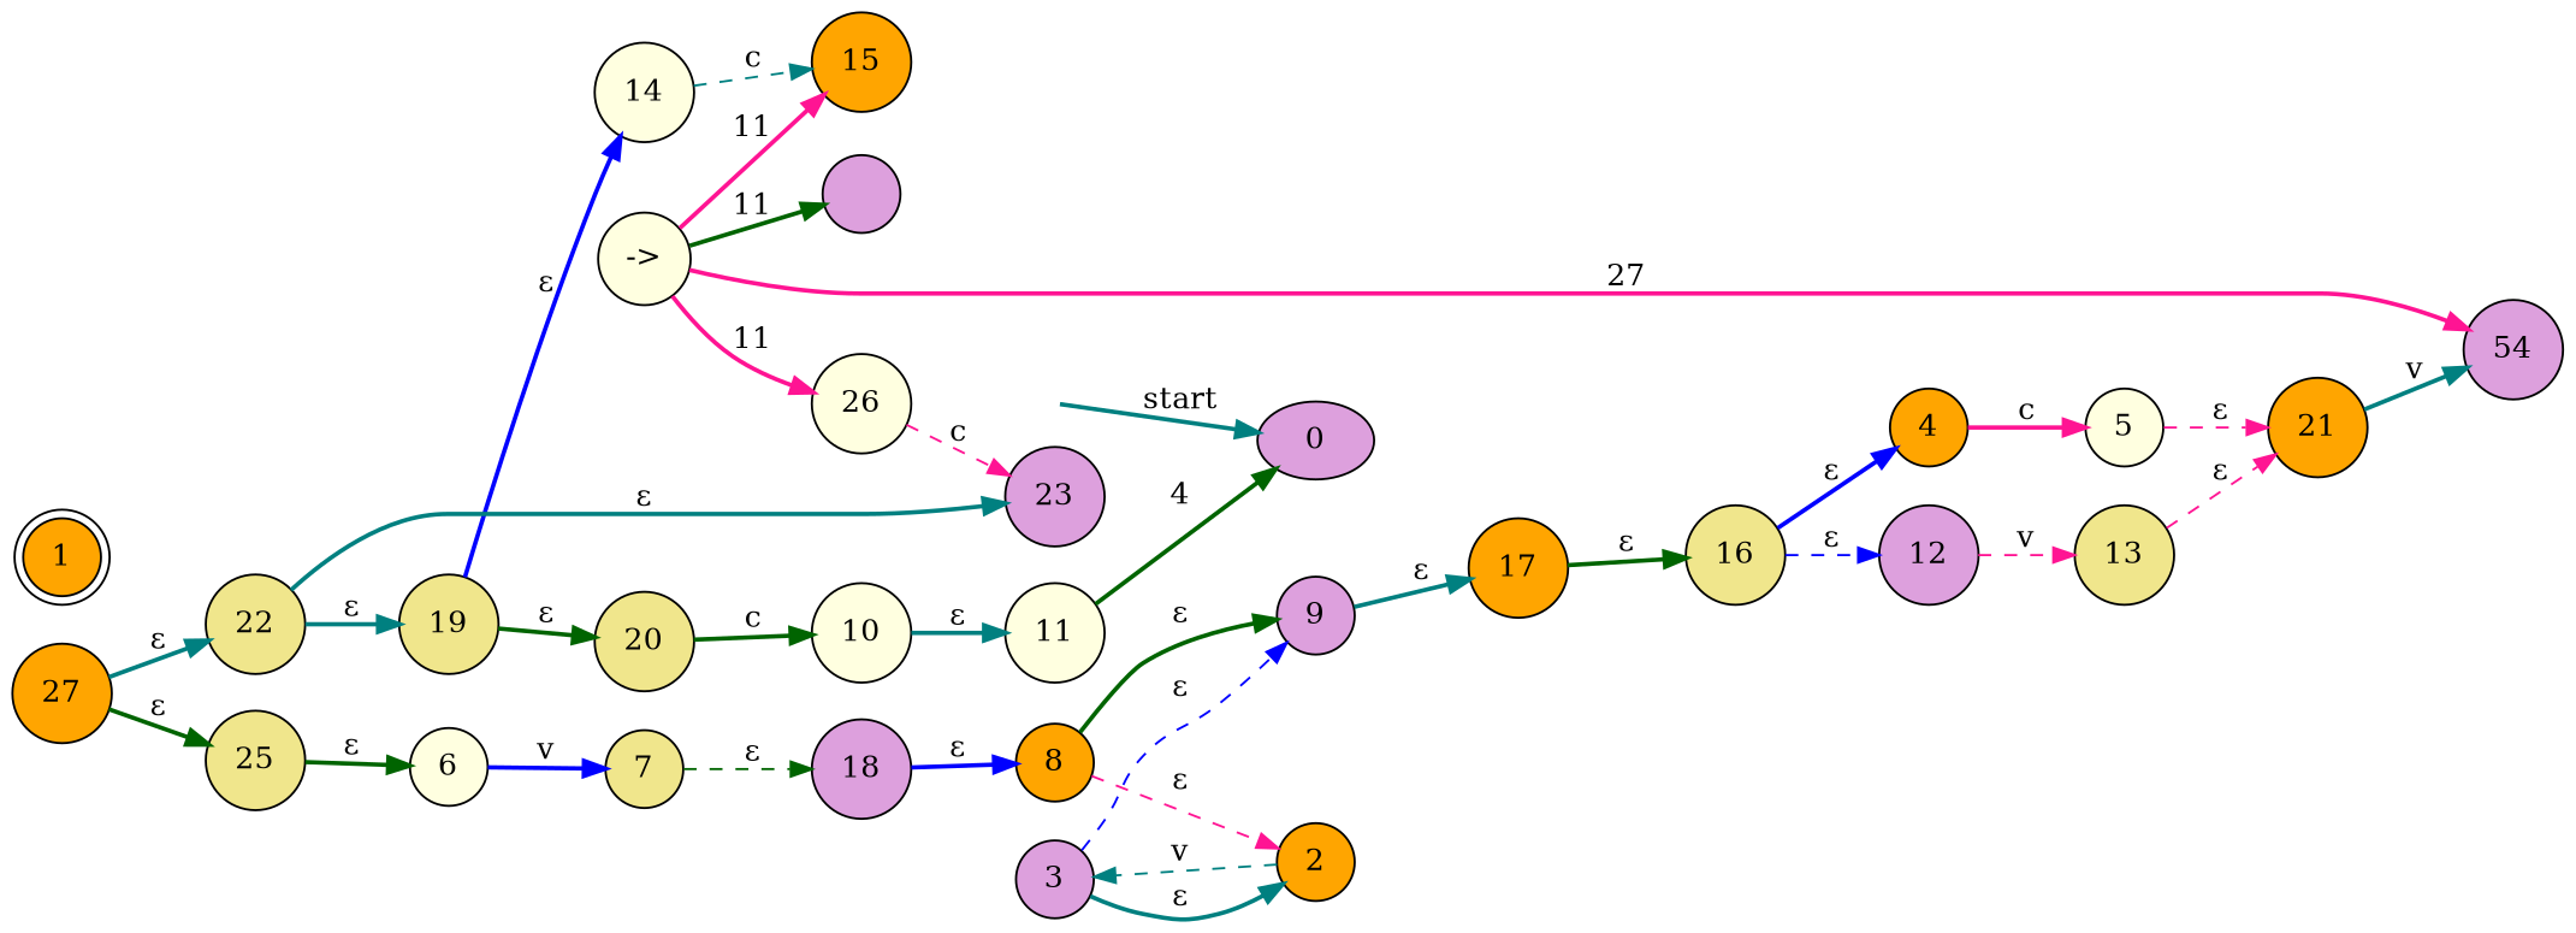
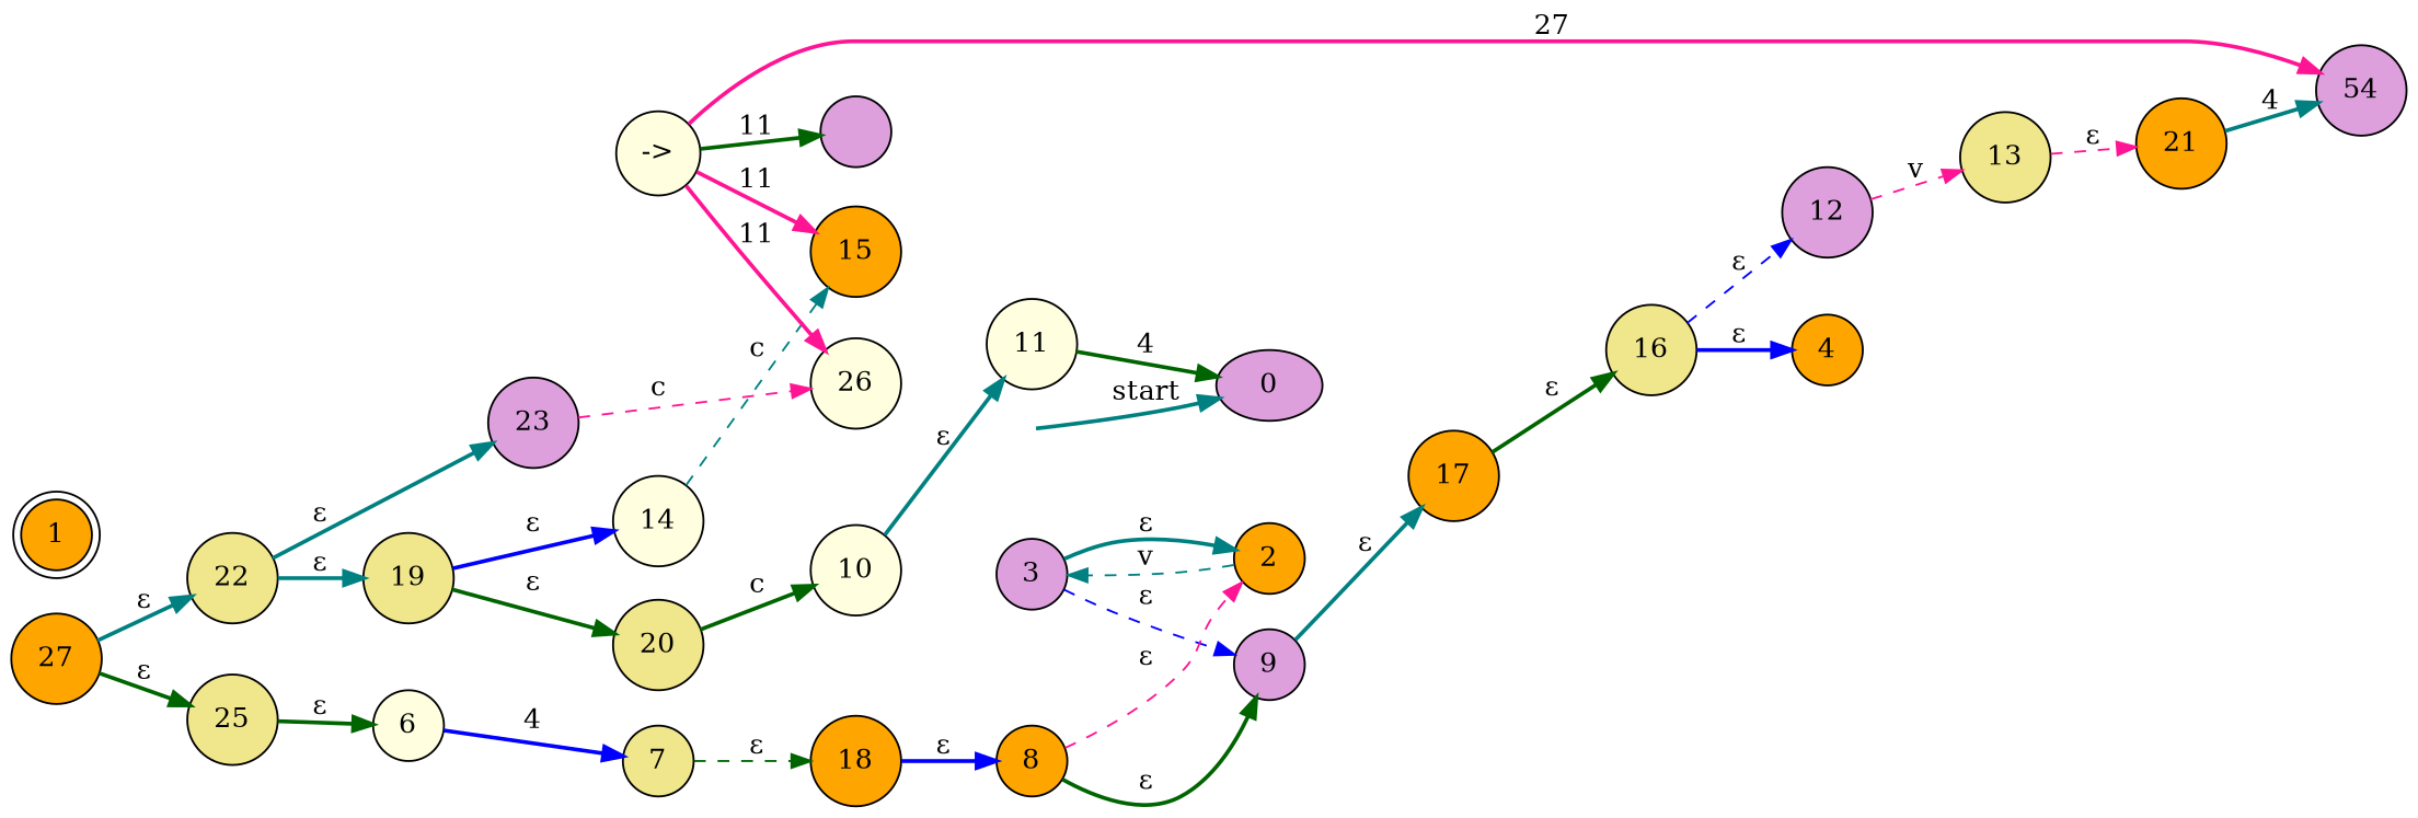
  digraph {
    rankdir=LR
    node [shape=circle style=filled fillcolor=plum]
    edge [color=teal style=bold]
    __start [shape=point style=invis fillcolor=""]
    0 [shape=""]
    1 [fillcolor=orange shape=doublecircle]
    2 [fillcolor=orange]
    3
    9
    17 [fillcolor=orange]
    10 [fillcolor=lightyellow]
    11 [fillcolor=lightyellow]
    4 [fillcolor=orange]
-   5 [fillcolor=lightyellow]
    21 [fillcolor=orange]
    n13 [label=54]
    16 [fillcolor=khaki]
    12
    13 [fillcolor=khaki]
    6 [fillcolor=lightyellow]
    7 [fillcolor=khaki]
-   18
+   18 [fillcolor=orange]
    8 [fillcolor=orange]
    26 [fillcolor=lightyellow]
    23
    14 [fillcolor=lightyellow]
    15 [fillcolor=orange]
    19 [fillcolor=khaki]
    20 [fillcolor=khaki]
    "->" [fillcolor=lightyellow]
    ""
    22 [fillcolor=khaki]
    25 [fillcolor=khaki]
    27 [fillcolor=orange]
    __start -> 0 [label=start]
    2 -> 3 [label=v style=dashed]
    3 -> 2 [label="&epsilon;"]
    3 -> 9 [color=blue label="&epsilon;" style=dashed]
    9 -> 17 [label="&epsilon;"]
    17 -> 16 [color=darkgreen label="&epsilon;"]
    10 -> 11 [label="&epsilon;"]
    11 -> 0 [color=darkgreen label=4]
-   4 -> 5 [color=deeppink label=c]
-   5 -> 21 [color=deeppink label="&epsilon;" style=dashed]
-   21 -> n13 [label=v]
+   21 -> n13 [label=4]
    16 -> 4 [color=blue label="&epsilon;"]
    16 -> 12 [color=blue label="&epsilon;" style=dashed]
    12 -> 13 [color=deeppink label=v style=dashed]
    13 -> 21 [color=deeppink label="&epsilon;" style=dashed]
-   6 -> 7 [color=blue label=v]
+   6 -> 7 [color=blue label=4]
    7 -> 18 [color=darkgreen label="&epsilon;" style=dashed]
    18 -> 8 [color=blue label="&epsilon;"]
    8 -> 2 [color=deeppink label="&epsilon;" style=dashed]
    8 -> 9 [color=darkgreen label="&epsilon;"]
-   26 -> 23 [color=deeppink label=c style=dashed]
+   23 -> 26 [color=deeppink label=c style=dashed]
    14 -> 15 [label=c style=dashed]
    19 -> 14 [color=blue label="&epsilon;"]
    19 -> 20 [color=darkgreen label="&epsilon;"]
    20 -> 10 [color=darkgreen label=c]
    "->" -> n13 [color=deeppink label=27]
    "->" -> 26 [color=deeppink label=11]
    "->" -> 15 [color=deeppink label=11]
    "->" -> "" [color=darkgreen label=11]
    22 -> 23 [label="&epsilon;"]
    22 -> 19 [label="&epsilon;"]
    25 -> 6 [color=darkgreen label="&epsilon;"]
    27 -> 22 [label="&epsilon;"]
    27 -> 25 [color=darkgreen label="&epsilon;"]
  }
